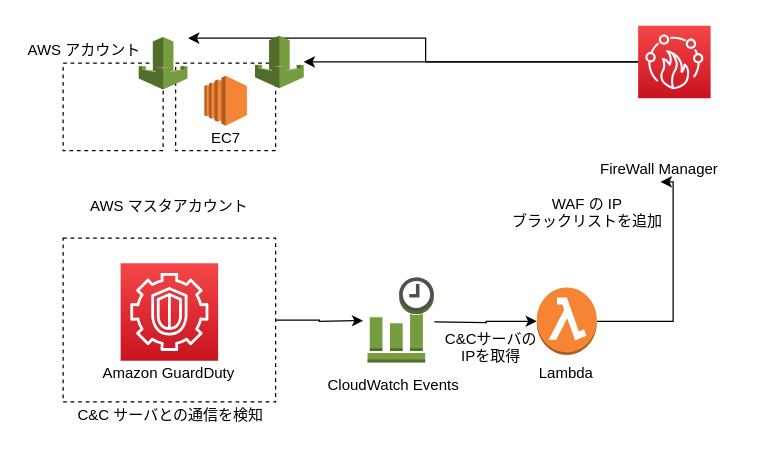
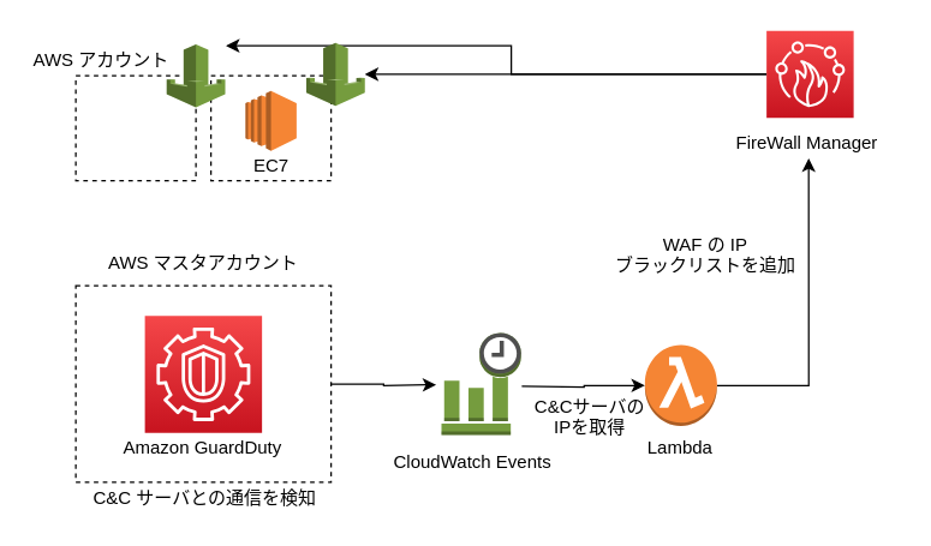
  <mxCell id="0" />
  <mxCell id="1" parent="0" />
  <mxCell id="2" value="" style="rounded=0;whiteSpace=wrap;html=1;fillColor=none;dashed=1;" vertex="1" parent="1"><mxGeometry x="50" y="190" width="170" height="131" as="geometry" /></mxCell>
  <mxCell id="3" style="edgeStyle=orthogonalEdgeStyle;rounded=0;orthogonalLoop=1;jettySize=auto;html=1;exitX=1;exitY=0.5;exitDx=0;exitDy=0;" edge="1" parent="1" source="2"><mxGeometry relative="1" as="geometry"><mxPoint x="290" y="256" as="targetPoint" /><mxPoint x="230" y="249" as="sourcePoint" /></mxGeometry></mxCell>
  <mxCell id="4" value="" style="outlineConnect=0;fontColor=#232F3E;gradientColor=#F54749;gradientDirection=north;fillColor=#C7131F;strokeColor=#ffffff;dashed=0;verticalLabelPosition=bottom;verticalAlign=top;align=center;html=1;fontSize=12;fontStyle=0;aspect=fixed;shape=mxgraph.aws4.resourceIcon;resIcon=mxgraph.aws4.guardduty;" vertex="1" parent="1"><mxGeometry x="96" y="210" width="78" height="78" as="geometry" /></mxCell>
  <mxCell id="5" value="" style="rounded=0;whiteSpace=wrap;html=1;fillColor=none;dashed=1;" vertex="1" parent="1"><mxGeometry x="50" y="50" width="80" height="70" as="geometry" /></mxCell>
  <mxCell id="6" value="" style="rounded=0;whiteSpace=wrap;html=1;fillColor=none;dashed=1;" vertex="1" parent="1"><mxGeometry x="140" y="50" width="80" height="70" as="geometry" /></mxCell>
- <mxCell id="7" value="AWS マスタアカウント" style="text;html=1;resizable=0;points=[];autosize=1;align=left;verticalAlign=top;spacingTop=-4;" vertex="1" parent="1"><mxGeometry x="70" y="155" width="140" height="20" as="geometry" /></mxCell>
+ <mxCell id="7" value="AWS マスタアカウント" style="text;html=1;resizable=0;points=[];autosize=1;align=left;verticalAlign=top;spacingTop=-4;" vertex="1" parent="1"><mxGeometry x="70" y="165" width="140" height="20" as="geometry" /></mxCell>
  <mxCell id="8" value="Amazon GuardDuty" style="text;html=1;resizable=0;points=[];autosize=1;align=left;verticalAlign=top;spacingTop=-4;" vertex="1" parent="1"><mxGeometry x="80" y="288" width="120" height="20" as="geometry" /></mxCell>
  <mxCell id="9" style="edgeStyle=orthogonalEdgeStyle;rounded=0;orthogonalLoop=1;jettySize=auto;html=1;entryX=0;entryY=0.5;entryDx=0;entryDy=0;entryPerimeter=0;" edge="1" parent="1" target="19"><mxGeometry relative="1" as="geometry"><mxPoint x="347" y="257" as="sourcePoint" /><mxPoint x="530" y="256" as="targetPoint" /></mxGeometry></mxCell>
  <mxCell id="10" value="" style="outlineConnect=0;dashed=0;verticalLabelPosition=bottom;verticalAlign=top;align=center;html=1;shape=mxgraph.aws3.event_time_based;fillColor=#759C3E;gradientColor=none;" vertex="1" parent="1"><mxGeometry x="293.5" y="221.5" width="53" height="68" as="geometry" /></mxCell>
  <mxCell id="11" value="CloudWatch Events&lt;br&gt;" style="text;html=1;resizable=0;points=[];autosize=1;align=left;verticalAlign=top;spacingTop=-4;" vertex="1" parent="1"><mxGeometry x="260" y="298" width="120" height="20" as="geometry" /></mxCell>
  <mxCell id="12" value="" style="outlineConnect=0;dashed=0;verticalLabelPosition=bottom;verticalAlign=top;align=center;html=1;shape=mxgraph.aws3.ec2;fillColor=#F58534;gradientColor=none;" vertex="1" parent="1"><mxGeometry x="163" y="60" width="34" height="40" as="geometry" /></mxCell>
  <mxCell id="13" value="C&amp;amp;C サーバとの通信を検知" style="text;html=1;resizable=0;points=[];autosize=1;align=left;verticalAlign=top;spacingTop=-4;fontColor=#000000;" vertex="1" parent="1"><mxGeometry x="60" y="322" width="160" height="20" as="geometry" /></mxCell>
  <mxCell id="14" value="AWS アカウント" style="text;html=1;resizable=0;points=[];autosize=1;align=left;verticalAlign=top;spacingTop=-4;fontColor=#000000;" vertex="1" parent="1"><mxGeometry x="20" y="30" width="110" height="20" as="geometry" /></mxCell>
  <mxCell id="15" value="EC7" style="text;html=1;resizable=0;points=[];autosize=1;align=center;verticalAlign=top;spacingTop=-4;fontColor=#000000;" vertex="1" parent="1"><mxGeometry x="160" y="100" width="40" height="20" as="geometry" /></mxCell>
  <mxCell id="16" style="edgeStyle=orthogonalEdgeStyle;rounded=0;orthogonalLoop=1;jettySize=auto;html=1;fontColor=#000000;" edge="1" parent="1" source="17" target="23"><mxGeometry relative="1" as="geometry" /></mxCell>
  <mxCell id="17" value="" style="outlineConnect=0;fontColor=#232F3E;gradientColor=#F54749;gradientDirection=north;fillColor=#C7131F;strokeColor=#ffffff;dashed=0;verticalLabelPosition=bottom;verticalAlign=top;align=center;html=1;fontSize=12;fontStyle=0;aspect=fixed;shape=mxgraph.aws4.resourceIcon;resIcon=mxgraph.aws4.firewall_manager;" vertex="1" parent="1"><mxGeometry x="510" y="20" width="58" height="58" as="geometry" /></mxCell>
  <mxCell id="18" style="edgeStyle=orthogonalEdgeStyle;rounded=0;orthogonalLoop=1;jettySize=auto;html=1;fontColor=#000000;entryX=0.455;entryY=1;entryDx=0;entryDy=0;entryPerimeter=0;" edge="1" parent="1" source="19" target="21"><mxGeometry relative="1" as="geometry"><mxPoint x="510" y="150" as="targetPoint" /><Array as="points"><mxPoint x="538" y="257" /></Array></mxGeometry></mxCell>
  <mxCell id="19" value="" style="outlineConnect=0;dashed=0;verticalLabelPosition=bottom;verticalAlign=top;align=center;html=1;shape=mxgraph.aws3.lambda_function;fillColor=#F58534;gradientColor=none;fontColor=#000000;" vertex="1" parent="1"><mxGeometry x="429" y="229.5" width="48" height="54" as="geometry" /></mxCell>
  <mxCell id="20" value="Lambda" style="text;html=1;resizable=0;points=[];autosize=1;align=left;verticalAlign=top;spacingTop=-4;fontColor=#000000;" vertex="1" parent="1"><mxGeometry x="429" y="288" width="60" height="20" as="geometry" /></mxCell>
- <mxCell id="21" value="FireWall Manager" style="text;html=1;resizable=0;points=[];autosize=1;align=left;verticalAlign=top;spacingTop=-4;fontColor=#000000;" vertex="1" parent="1"><mxGeometry x="478" y="125" width="110" height="20" as="geometry" /></mxCell>
+ <mxCell id="21" value="FireWall Manager" style="text;html=1;resizable=0;points=[];autosize=1;align=left;verticalAlign=top;spacingTop=-4;fontColor=#000000;" vertex="1" parent="1"><mxGeometry x="488" y="85" width="110" height="20" as="geometry" /></mxCell>
  <mxCell id="22" style="edgeStyle=orthogonalEdgeStyle;rounded=0;orthogonalLoop=1;jettySize=auto;html=1;fontColor=#000000;" edge="1" parent="1" source="17"><mxGeometry relative="1" as="geometry"><mxPoint x="150" y="30" as="targetPoint" /><mxPoint x="350" y="10" as="sourcePoint" /><Array as="points"><mxPoint x="340" y="49" /><mxPoint x="340" y="30" /><mxPoint x="150" y="30" /></Array></mxGeometry></mxCell>
  <mxCell id="23" value="" style="outlineConnect=0;dashed=0;verticalLabelPosition=bottom;verticalAlign=top;align=center;html=1;shape=mxgraph.aws3.waf;fillColor=#759C3E;gradientColor=none;fontColor=#000000;" vertex="1" parent="1"><mxGeometry x="203.5" y="28" width="39" height="42" as="geometry" /></mxCell>
  <mxCell id="24" value="" style="outlineConnect=0;dashed=0;verticalLabelPosition=bottom;verticalAlign=top;align=center;html=1;shape=mxgraph.aws3.waf;fillColor=#759C3E;gradientColor=none;fontColor=#000000;" vertex="1" parent="1"><mxGeometry x="110.5" y="29" width="39" height="42" as="geometry" /></mxCell>
  <mxCell id="25" value="C&amp;amp;Cサーバの&lt;br&gt;IPを取得" style="text;html=1;resizable=0;points=[];autosize=1;align=center;verticalAlign=top;spacingTop=-4;fontColor=#000000;" vertex="1" parent="1"><mxGeometry x="346.5" y="260.5" width="90" height="30" as="geometry" /></mxCell>
  <mxCell id="26" value="WAF の IP &lt;br&gt;ブラックリストを追加" style="text;html=1;resizable=0;points=[];autosize=1;align=center;verticalAlign=top;spacingTop=-4;fontColor=#000000;" vertex="1" parent="1"><mxGeometry x="399" y="152.5" width="140" height="30" as="geometry" /></mxCell>
